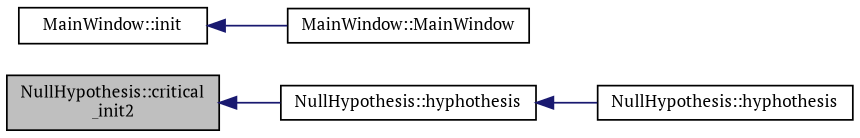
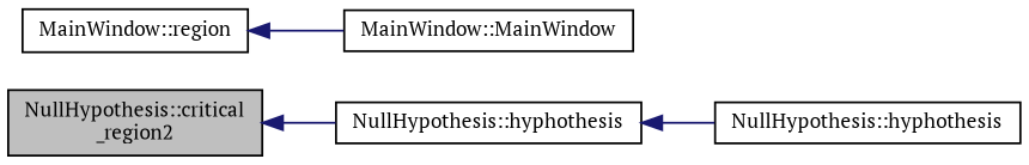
  digraph {
    fontname="PT Serif"
    rankdir=LR
    node [color=black fontname="PT Serif" fontsize=10 shape=record]
    edge [color=midnightblue dir=back fontname="PT Serif" fontsize=10 labelfontname=Helvetica labelfontsize=10 style=solid]
-   n1 [fillcolor=grey75 fontcolor=black height=0.2 label="NullHypothesis::critical\l_init2" style=filled width=0.4]
+   n1 [fillcolor=grey75 fontcolor=black height=0.2 label="NullHypothesis::critical\l_region2" style=filled width=0.4]
    n2 [height=0.2 label="NullHypothesis::hyphothesis" width=0.4]
    n3 [height=0.2 label="NullHypothesis::hyphothesis" width=0.4]
-   n4 [height=0.2 label="MainWindow::init" width=0.4]
+   n4 [height=0.2 label="MainWindow::region" width=0.4]
    n5 [height=0.2 label="MainWindow::MainWindow" width=0.4]
    n1 -> n2
    n2 -> n3
    n4 -> n5
  }
